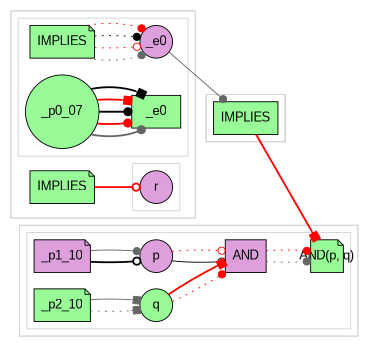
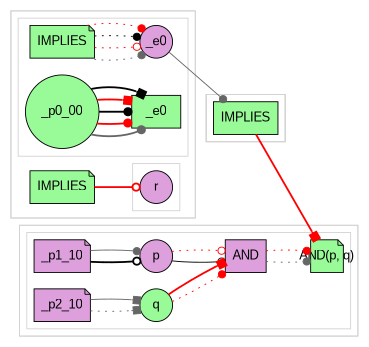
  digraph {
    fontname="Liberation Sans"
    rankdir=LR
    node [fillcolor=palegreen fontname="Liberation Sans" shape=note style=filled]
    edge [arrowhead=dot color=red fontname="Liberation Sans" style=bold]
    n1 [height=.5 label=IMPLIES width=.5]
    n2 [fillcolor=plum fixedsize=true label=r shape=circle width=.5]
    n3 [fillcolor=plum fixedsize=true label=_e0 shape=circle width=.5]
    n4 [label=IMPLIES]
    n5 [label=_e0 shape=box]
-   _p0_00 [shape=circle label=_p0_07]
+   _p0_00 [shape=circle]
    n7 [fillcolor=plum height=.5 label=AND shape=box width=.5]
    n8 [fixedsize=true label="AND(p, q)" width=.5]
    n9 [fillcolor=plum fixedsize=true label=p shape=circle width=.5]
    n10 [fixedsize=true label=q shape=circle width=.5]
    _p1_10 [fillcolor=plum]
-   _p2_10
+   _p2_10 [fillcolor=plum]
    n13 [height=.5 label=IMPLIES shape=box width=.5]
    subgraph cluster_1 {
      color=lightgray
      subgraph sub_2 {
        color=lightgray
        n1
      }
      subgraph cluster_3 {
        color=lightgray
        subgraph sub_4 {
          color=lightgray
          n2
        }
      }
      subgraph cluster_5 {
        color=lightgray
        n4
        n5
        _p0_00
        subgraph sub_6 {
          color=lightgray
          n3
        }
      }
      subgraph cluster_7 {
        color=lightgray
        subgraph sub_8 {
          color=lightgray
        }
      }
    }
    subgraph cluster_9 {
      color=lightgray
      subgraph sub_10 {
        color=lightgray
      }
      subgraph cluster_11 {
        color=lightgray
        _p1_10
        _p2_10
        subgraph sub_12 {
          color=lightgray
          n7
        }
        subgraph sub_13 {
          color=lightgray
          n8
          n9
          n10
        }
      }
      subgraph cluster_14 {
        color=lightgray
        subgraph sub_15 {
          color=lightgray
        }
      }
    }
    subgraph cluster_16 {
      color=lightgray
      subgraph sub_17 {
        color=lightgray
        n13
      }
      subgraph cluster_18 {
        color=lightgray
        subgraph sub_19 {
          color=lightgray
        }
      }
      subgraph cluster_20 {
        color=lightgray
        subgraph sub_21 {
          color=lightgray
        }
        subgraph sub_22 {
          color=lightgray
        }
      }
    }
    n1 -> n2 [arrowhead=odot]
    n3 -> n13 [color=gray40 style=solid]
    n4 -> n3 [color=gray40 style=dotted]
    n4 -> n3 [arrowhead=odot style=dotted]
    n4 -> n3 [color=black style=dotted]
    n4 -> n3 [style=dotted]
    _p0_00 -> n5 [color=gray40]
    _p0_00 -> n5
    _p0_00 -> n5 [color=black]
    _p0_00 -> n5 [arrowhead=box]
    _p0_00 -> n5 [arrowhead=box color=black]
    n7 -> n8 [color=gray40 style=dotted]
    n7 -> n8 [style=dotted]
    n9 -> n7 [arrowhead=odot color=black style=solid]
    n9 -> n7 [arrowhead=odot style=dotted]
    n10 -> n7 [style=dotted]
    n10 -> n7 [arrowhead=box]
    _p1_10 -> n9 [arrowhead=odot color=black]
    _p1_10 -> n9 [color=gray40 style=solid]
    _p2_10 -> n10 [arrowhead=box color=gray40 style=dotted]
    _p2_10 -> n10 [arrowhead=box color=gray40 style=solid]
    n13 -> n8 [arrowhead=box]
  }
